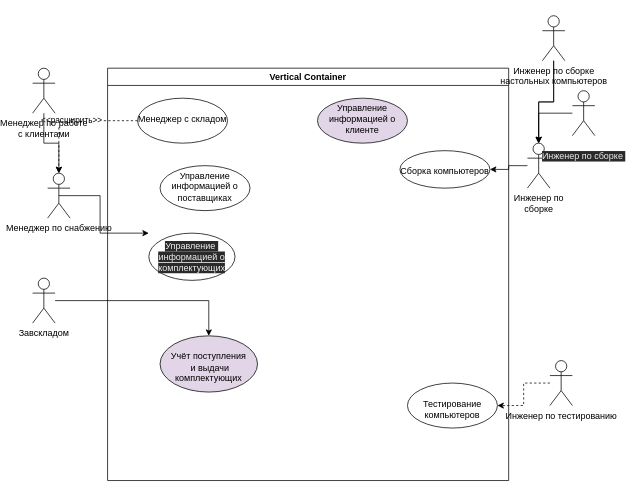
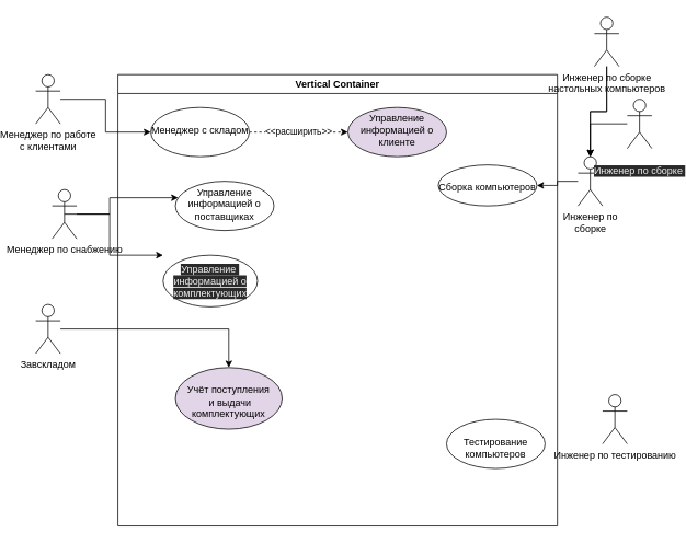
  <mxCell id="0" />
  <mxCell id="1" parent="0" />
  <mxCell id="2" value="Vertical Container" style="swimlane;" parent="1" vertex="1"><mxGeometry x="120" y="90" width="535" height="550" as="geometry" /></mxCell>
- <mxCell id="3" value="&amp;lt;&amp;lt;расширить&amp;gt;&amp;gt;" style="edgeStyle=orthogonalEdgeStyle;rounded=0;orthogonalLoop=1;jettySize=auto;html=1;dashed=1;" parent="2" source="4" target="24" edge="1"><mxGeometry relative="1" as="geometry" /></mxCell>
+ <mxCell id="3" value="&amp;lt;&amp;lt;расширить&amp;gt;&amp;gt;" style="edgeStyle=orthogonalEdgeStyle;rounded=0;orthogonalLoop=1;jettySize=auto;html=1;dashed=1;" parent="2" source="4" target="7" edge="1"><mxGeometry relative="1" as="geometry" /></mxCell>
  <mxCell id="4" value="&lt;br&gt;Менеджер с складом" style="ellipse;whiteSpace=wrap;html=1;verticalAlign=top;" parent="2" vertex="1"><mxGeometry x="40" y="40" width="120" height="60" as="geometry" /></mxCell>
  <mxCell id="5" value="Управление информацией о поставщиках" style="ellipse;whiteSpace=wrap;html=1;verticalAlign=top;" parent="2" vertex="1"><mxGeometry x="70" y="130" width="120" height="60" as="geometry" /></mxCell>
  <mxCell id="6" value="&lt;br&gt;Учёт поступления&lt;br&gt;&amp;nbsp;и выдачи комплектующих" style="ellipse;whiteSpace=wrap;html=1;verticalAlign=top;fillColor=#e1d5e7;" parent="2" vertex="1"><mxGeometry x="70" y="357" width="130" height="75" as="geometry" /></mxCell>
  <mxCell id="7" value="Управление информацией о клиенте" style="ellipse;whiteSpace=wrap;html=1;verticalAlign=top;fillColor=#e1d5e7;" parent="2" vertex="1"><mxGeometry x="280" y="40" width="120" height="60" as="geometry" /></mxCell>
  <mxCell id="8" value="&lt;span style=&quot;color: rgb(240, 240, 240); font-family: Helvetica; font-size: 12px; font-style: normal; font-variant-ligatures: normal; font-variant-caps: normal; font-weight: 400; letter-spacing: normal; orphans: 2; text-align: center; text-indent: 0px; text-transform: none; widows: 2; word-spacing: 0px; -webkit-text-stroke-width: 0px; background-color: rgb(42, 42, 42); text-decoration-thickness: initial; text-decoration-style: initial; text-decoration-color: initial; float: none; display: inline !important;&quot;&gt;Управление&lt;span&gt;&amp;nbsp;&lt;br&gt;информацией о комплектующих&lt;/span&gt;&lt;/span&gt;" style="ellipse;whiteSpace=wrap;html=1;" parent="2" vertex="1"><mxGeometry x="55" y="220" width="115" height="63" as="geometry" /></mxCell>
  <mxCell id="9" value="&lt;br&gt;Сборка компьютеров" style="ellipse;whiteSpace=wrap;html=1;verticalAlign=top;" parent="2" vertex="1"><mxGeometry x="390" y="110" width="120" height="50" as="geometry" /></mxCell>
  <mxCell id="10" value="&lt;br&gt;Тестирование компьютеров" style="ellipse;whiteSpace=wrap;html=1;verticalAlign=top;" parent="2" vertex="1"><mxGeometry x="400" y="420" width="120" height="60" as="geometry" /></mxCell>
- <mxCell id="11" value="" style="edgeStyle=orthogonalEdgeStyle;rounded=0;orthogonalLoop=1;jettySize=auto;html=1;dashed=1;" parent="1" source="12" target="10" edge="1"><mxGeometry relative="1" as="geometry" /></mxCell>
  <mxCell id="12" value="Инженер по тестированию" style="shape=umlActor;verticalLabelPosition=bottom;verticalAlign=top;html=1;outlineConnect=0;" parent="1" vertex="1"><mxGeometry x="710" y="480" width="30" height="60" as="geometry" /></mxCell>
  <mxCell id="13" value="" style="edgeStyle=orthogonalEdgeStyle;rounded=0;orthogonalLoop=1;jettySize=auto;html=1;" parent="1" source="14" target="9" edge="1"><mxGeometry relative="1" as="geometry" /></mxCell>
  <mxCell id="14" value="Инженер по &lt;br&gt;сборке" style="shape=umlActor;verticalLabelPosition=bottom;verticalAlign=top;html=1;outlineConnect=0;" parent="1" vertex="1"><mxGeometry x="680" y="190" width="30" height="60" as="geometry" /></mxCell>
  <mxCell id="15" value="" style="edgeStyle=orthogonalEdgeStyle;rounded=0;orthogonalLoop=1;jettySize=auto;html=1;" parent="1" source="16" target="14" edge="1"><mxGeometry relative="1" as="geometry" /></mxCell>
  <mxCell id="16" value="&#10;&lt;span style=&quot;color: rgb(240, 240, 240); font-family: Helvetica; font-size: 12px; font-style: normal; font-variant-ligatures: normal; font-variant-caps: normal; font-weight: 400; letter-spacing: normal; orphans: 2; text-align: center; text-indent: 0px; text-transform: none; widows: 2; word-spacing: 0px; -webkit-text-stroke-width: 0px; background-color: rgb(42, 42, 42); text-decoration-thickness: initial; text-decoration-style: initial; text-decoration-color: initial; float: none; display: inline !important;&quot;&gt;Инженер по сборке&lt;span&gt;&amp;nbsp;&lt;/span&gt;&lt;/span&gt;&#10;&#10;" style="shape=umlActor;verticalLabelPosition=bottom;verticalAlign=top;html=1;outlineConnect=0;" parent="1" vertex="1"><mxGeometry x="740" y="120" width="30" height="60" as="geometry" /></mxCell>
  <mxCell id="17" value="" style="edgeStyle=orthogonalEdgeStyle;rounded=0;orthogonalLoop=1;jettySize=auto;html=1;" parent="1" source="19" target="14" edge="1"><mxGeometry relative="1" as="geometry" /></mxCell>
  <mxCell id="18" value="" style="edgeStyle=orthogonalEdgeStyle;rounded=0;orthogonalLoop=1;jettySize=auto;html=1;" parent="1" source="19" target="14" edge="1"><mxGeometry relative="1" as="geometry" /></mxCell>
  <mxCell id="19" value="Инженер по сборке &lt;br&gt;настольных компьютеров" style="shape=umlActor;verticalLabelPosition=bottom;verticalAlign=top;html=1;outlineConnect=0;" parent="1" vertex="1"><mxGeometry x="700" y="20" width="30" height="60" as="geometry" /></mxCell>
  <mxCell id="20" value="" style="edgeStyle=orthogonalEdgeStyle;rounded=0;orthogonalLoop=1;jettySize=auto;html=1;" parent="1" source="21" target="6" edge="1"><mxGeometry relative="1" as="geometry" /></mxCell>
  <mxCell id="21" value="Завскладом" style="shape=umlActor;verticalLabelPosition=bottom;verticalAlign=top;html=1;outlineConnect=0;" parent="1" vertex="1"><mxGeometry x="20" y="370" width="30" height="60" as="geometry" /></mxCell>
+ <mxCell id="22" value="" style="edgeStyle=orthogonalEdgeStyle;rounded=0;orthogonalLoop=1;jettySize=auto;html=1;" parent="1" source="24" target="5" edge="1"><mxGeometry relative="1" as="geometry"><Array as="points"><mxPoint x="110" y="260" /><mxPoint x="110" y="240" /></Array></mxGeometry></mxCell>
  <mxCell id="23" style="edgeStyle=orthogonalEdgeStyle;rounded=0;orthogonalLoop=1;jettySize=auto;html=1;exitX=0.5;exitY=0.5;exitDx=0;exitDy=0;exitPerimeter=0;" parent="1" source="24" edge="1"><mxGeometry relative="1" as="geometry"><mxPoint x="175" y="310" as="targetPoint" /><Array as="points"><mxPoint x="110" y="260" /><mxPoint x="110" y="310" /></Array></mxGeometry></mxCell>
  <mxCell id="24" value="Менеджер по&amp;nbsp;снабжению" style="shape=umlActor;verticalLabelPosition=bottom;verticalAlign=top;html=1;outlineConnect=0;" parent="1" vertex="1"><mxGeometry x="40" y="230" width="30" height="60" as="geometry" /></mxCell>
- <mxCell id="25" value="" style="edgeStyle=orthogonalEdgeStyle;rounded=0;orthogonalLoop=1;jettySize=auto;html=1;" parent="1" source="26" target="24" edge="1"><mxGeometry relative="1" as="geometry" /></mxCell>
+ <mxCell id="25" value="" style="edgeStyle=orthogonalEdgeStyle;rounded=0;orthogonalLoop=1;jettySize=auto;html=1;" parent="1" source="26" target="4" edge="1"><mxGeometry relative="1" as="geometry" /></mxCell>
  <mxCell id="26" value="Менеджер по работе&lt;br&gt;с клиентами" style="shape=umlActor;verticalLabelPosition=bottom;verticalAlign=top;html=1;outlineConnect=0;" parent="1" vertex="1"><mxGeometry x="20" y="90" width="30" height="60" as="geometry" /></mxCell>
